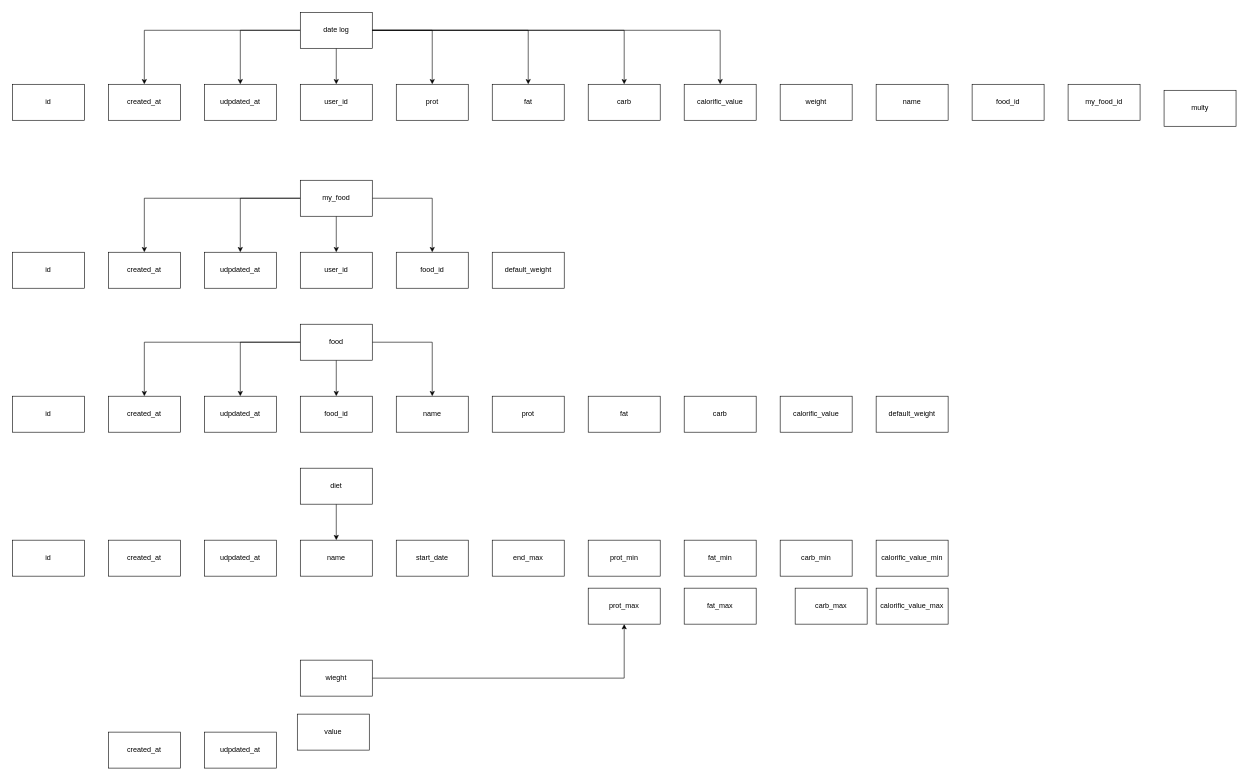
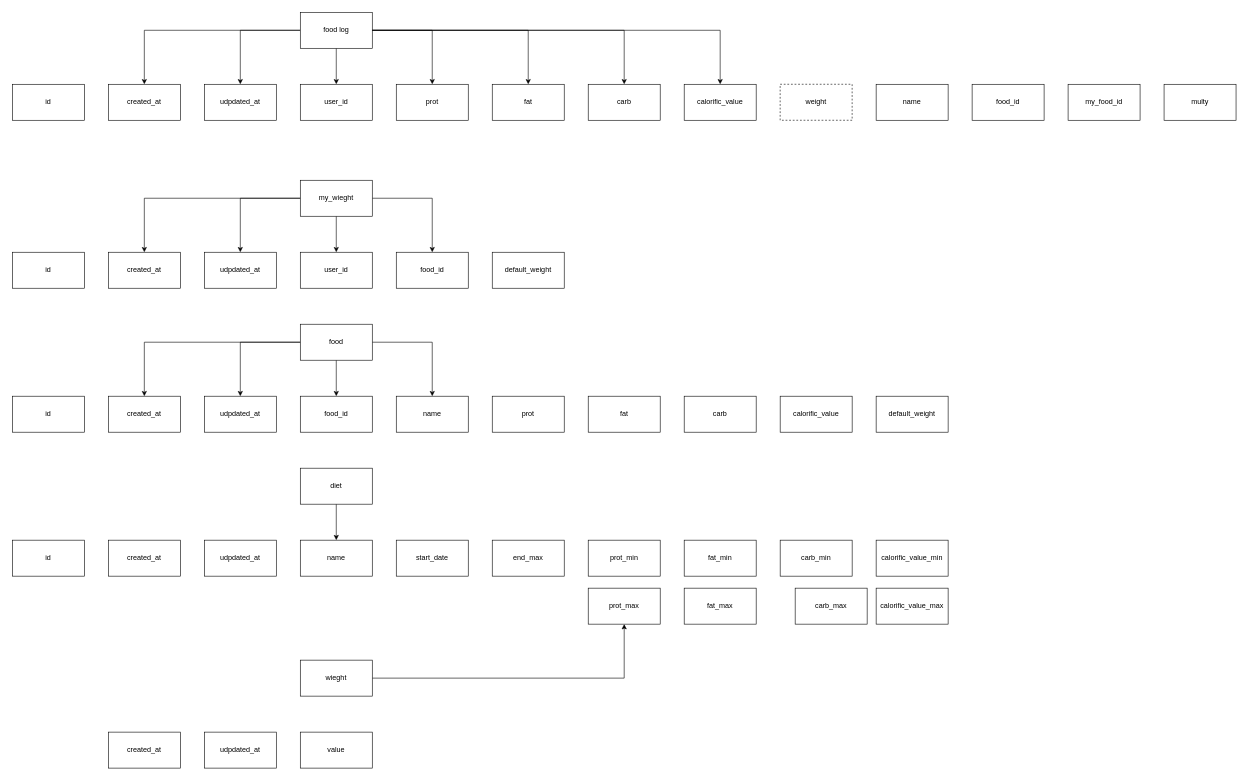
  <mxCell id="0" />
  <mxCell id="1" parent="0" />
  <mxCell id="2" value="" style="edgeStyle=orthogonalEdgeStyle;rounded=0;orthogonalLoop=1;jettySize=auto;html=1;" edge="1" parent="1" source="5" target="6"><mxGeometry relative="1" as="geometry" /></mxCell>
  <mxCell id="3" value="" style="edgeStyle=orthogonalEdgeStyle;rounded=0;orthogonalLoop=1;jettySize=auto;html=1;" edge="1" parent="1" source="5" target="7"><mxGeometry relative="1" as="geometry" /></mxCell>
  <mxCell id="4" value="" style="edgeStyle=orthogonalEdgeStyle;rounded=0;orthogonalLoop=1;jettySize=auto;html=1;" edge="1" parent="1" source="5" target="8"><mxGeometry relative="1" as="geometry" /></mxCell>
- <mxCell id="5" value="date log" style="rounded=0;whiteSpace=wrap;html=1;" vertex="1" parent="1"><mxGeometry x="500" y="20" width="120" height="60" as="geometry" /></mxCell>
+ <mxCell id="5" value="food log" style="rounded=0;whiteSpace=wrap;html=1;" vertex="1" parent="1"><mxGeometry x="500" y="20" width="120" height="60" as="geometry" /></mxCell>
  <mxCell id="6" value="created_at" style="rounded=0;whiteSpace=wrap;html=1;" vertex="1" parent="1"><mxGeometry x="180" y="140" width="120" height="60" as="geometry" /></mxCell>
  <mxCell id="7" value="udpdated_at" style="rounded=0;whiteSpace=wrap;html=1;" vertex="1" parent="1"><mxGeometry x="340" y="140" width="120" height="60" as="geometry" /></mxCell>
  <mxCell id="8" value="user_id" style="rounded=0;whiteSpace=wrap;html=1;" vertex="1" parent="1"><mxGeometry x="500" y="140" width="120" height="60" as="geometry" /></mxCell>
  <mxCell id="9" value="prot" style="rounded=0;whiteSpace=wrap;html=1;" vertex="1" parent="1"><mxGeometry x="660" y="140" width="120" height="60" as="geometry" /></mxCell>
  <mxCell id="10" value="fat" style="rounded=0;whiteSpace=wrap;html=1;" vertex="1" parent="1"><mxGeometry x="820" y="140" width="120" height="60" as="geometry" /></mxCell>
  <mxCell id="11" value="carb" style="rounded=0;whiteSpace=wrap;html=1;" vertex="1" parent="1"><mxGeometry x="980" y="140" width="120" height="60" as="geometry" /></mxCell>
  <mxCell id="12" value="" style="edgeStyle=orthogonalEdgeStyle;rounded=0;orthogonalLoop=1;jettySize=auto;html=1;exitX=1;exitY=0.5;exitDx=0;exitDy=0;entryX=0.5;entryY=0;entryDx=0;entryDy=0;" edge="1" parent="1" source="5" target="9"><mxGeometry relative="1" as="geometry"><mxPoint x="570" y="90" as="sourcePoint" /><mxPoint x="570" y="150" as="targetPoint" /></mxGeometry></mxCell>
  <mxCell id="13" value="" style="edgeStyle=orthogonalEdgeStyle;rounded=0;orthogonalLoop=1;jettySize=auto;html=1;exitX=1;exitY=0.5;exitDx=0;exitDy=0;" edge="1" parent="1" source="5" target="10"><mxGeometry relative="1" as="geometry"><mxPoint x="630" y="60" as="sourcePoint" /><mxPoint x="730" y="150" as="targetPoint" /></mxGeometry></mxCell>
  <mxCell id="14" value="" style="edgeStyle=orthogonalEdgeStyle;rounded=0;orthogonalLoop=1;jettySize=auto;html=1;exitX=1;exitY=0.5;exitDx=0;exitDy=0;entryX=0.5;entryY=0;entryDx=0;entryDy=0;" edge="1" parent="1" source="5" target="11"><mxGeometry relative="1" as="geometry"><mxPoint x="640" y="70" as="sourcePoint" /><mxPoint x="740" y="160" as="targetPoint" /></mxGeometry></mxCell>
  <mxCell id="15" value="calorific_value" style="rounded=0;whiteSpace=wrap;html=1;" vertex="1" parent="1"><mxGeometry x="1140" y="140" width="120" height="60" as="geometry" /></mxCell>
  <mxCell id="16" value="" style="edgeStyle=orthogonalEdgeStyle;rounded=0;orthogonalLoop=1;jettySize=auto;html=1;exitX=1;exitY=0.5;exitDx=0;exitDy=0;" edge="1" parent="1" source="5" target="15"><mxGeometry relative="1" as="geometry"><mxPoint x="630" y="60" as="sourcePoint" /><mxPoint x="1050" y="150" as="targetPoint" /></mxGeometry></mxCell>
- <mxCell id="17" value="weight" style="rounded=0;whiteSpace=wrap;html=1;" vertex="1" parent="1"><mxGeometry x="1300" y="140" width="120" height="60" as="geometry" /></mxCell>
+ <mxCell id="17" value="weight" style="rounded=0;whiteSpace=wrap;html=1;dashed=1;" vertex="1" parent="1"><mxGeometry x="1300" y="140" width="120" height="60" as="geometry" /></mxCell>
  <mxCell id="18" value="name" style="rounded=0;whiteSpace=wrap;html=1;" vertex="1" parent="1"><mxGeometry x="1460" y="140" width="120" height="60" as="geometry" /></mxCell>
  <mxCell id="19" value="food_id" style="rounded=0;whiteSpace=wrap;html=1;" vertex="1" parent="1"><mxGeometry x="1620" y="140" width="120" height="60" as="geometry" /></mxCell>
  <mxCell id="20" value="" style="edgeStyle=orthogonalEdgeStyle;rounded=0;orthogonalLoop=1;jettySize=auto;html=1;entryX=0.5;entryY=0;entryDx=0;entryDy=0;" edge="1" parent="1" source="23" target="26"><mxGeometry relative="1" as="geometry"><mxPoint x="560" y="440" as="targetPoint" /></mxGeometry></mxCell>
  <mxCell id="21" value="" style="edgeStyle=orthogonalEdgeStyle;rounded=0;orthogonalLoop=1;jettySize=auto;html=1;" edge="1" parent="1" source="23" target="25"><mxGeometry relative="1" as="geometry" /></mxCell>
  <mxCell id="22" value="" style="edgeStyle=orthogonalEdgeStyle;rounded=0;orthogonalLoop=1;jettySize=auto;html=1;" edge="1" parent="1" source="23" target="27"><mxGeometry relative="1" as="geometry" /></mxCell>
- <mxCell id="23" value="my_food" style="rounded=0;whiteSpace=wrap;html=1;" vertex="1" parent="1"><mxGeometry x="500" y="300" width="120" height="60" as="geometry" /></mxCell>
+ <mxCell id="23" value="my_wieght" style="rounded=0;whiteSpace=wrap;html=1;" vertex="1" parent="1"><mxGeometry x="500" y="300" width="120" height="60" as="geometry" /></mxCell>
  <mxCell id="24" value="created_at" style="rounded=0;whiteSpace=wrap;html=1;" vertex="1" parent="1"><mxGeometry x="180" y="420" width="120" height="60" as="geometry" /></mxCell>
  <mxCell id="25" value="udpdated_at" style="rounded=0;whiteSpace=wrap;html=1;" vertex="1" parent="1"><mxGeometry x="340" y="420" width="120" height="60" as="geometry" /></mxCell>
  <mxCell id="26" value="user_id" style="rounded=0;whiteSpace=wrap;html=1;" vertex="1" parent="1"><mxGeometry x="500" y="420" width="120" height="60" as="geometry" /></mxCell>
  <mxCell id="27" value="food_id" style="rounded=0;whiteSpace=wrap;html=1;" vertex="1" parent="1"><mxGeometry x="660" y="420" width="120" height="60" as="geometry" /></mxCell>
  <mxCell id="28" value="" style="edgeStyle=orthogonalEdgeStyle;rounded=0;orthogonalLoop=1;jettySize=auto;html=1;" edge="1" parent="1" source="31" target="34"><mxGeometry relative="1" as="geometry" /></mxCell>
  <mxCell id="29" value="" style="edgeStyle=orthogonalEdgeStyle;rounded=0;orthogonalLoop=1;jettySize=auto;html=1;" edge="1" parent="1" source="31" target="33"><mxGeometry relative="1" as="geometry" /></mxCell>
  <mxCell id="30" value="" style="edgeStyle=orthogonalEdgeStyle;rounded=0;orthogonalLoop=1;jettySize=auto;html=1;" edge="1" parent="1" source="31" target="35"><mxGeometry relative="1" as="geometry" /></mxCell>
  <mxCell id="31" value="&lt;div&gt;&lt;span style=&quot;background-color: transparent; color: light-dark(rgb(0, 0, 0), rgb(255, 255, 255));&quot;&gt;food&lt;/span&gt;&lt;/div&gt;" style="rounded=0;whiteSpace=wrap;html=1;" vertex="1" parent="1"><mxGeometry x="500" y="540" width="120" height="60" as="geometry" /></mxCell>
  <mxCell id="32" value="created_at" style="rounded=0;whiteSpace=wrap;html=1;" vertex="1" parent="1"><mxGeometry x="180" y="660" width="120" height="60" as="geometry" /></mxCell>
  <mxCell id="33" value="udpdated_at" style="rounded=0;whiteSpace=wrap;html=1;" vertex="1" parent="1"><mxGeometry x="340" y="660" width="120" height="60" as="geometry" /></mxCell>
  <mxCell id="34" value="food_id" style="rounded=0;whiteSpace=wrap;html=1;" vertex="1" parent="1"><mxGeometry x="500" y="660" width="120" height="60" as="geometry" /></mxCell>
  <mxCell id="35" value="name" style="rounded=0;whiteSpace=wrap;html=1;" vertex="1" parent="1"><mxGeometry x="660" y="660" width="120" height="60" as="geometry" /></mxCell>
  <mxCell id="36" value="" style="edgeStyle=orthogonalEdgeStyle;rounded=0;orthogonalLoop=1;jettySize=auto;html=1;entryX=0.5;entryY=0;entryDx=0;entryDy=0;exitX=0;exitY=0.5;exitDx=0;exitDy=0;" edge="1" parent="1" source="23" target="24"><mxGeometry relative="1" as="geometry"><mxPoint x="510" y="340" as="sourcePoint" /><mxPoint x="410" y="430" as="targetPoint" /></mxGeometry></mxCell>
  <mxCell id="37" value="" style="endArrow=classic;html=1;rounded=0;exitX=0;exitY=0.5;exitDx=0;exitDy=0;entryX=0.5;entryY=0;entryDx=0;entryDy=0;edgeStyle=orthogonalEdgeStyle;" edge="1" parent="1" source="31" target="32"><mxGeometry width="50" height="50" relative="1" as="geometry"><mxPoint x="840" y="440" as="sourcePoint" /><mxPoint x="890" y="390" as="targetPoint" /></mxGeometry></mxCell>
  <mxCell id="38" value="" style="edgeStyle=orthogonalEdgeStyle;rounded=0;orthogonalLoop=1;jettySize=auto;html=1;" edge="1" parent="1" source="39" target="54"><mxGeometry relative="1" as="geometry" /></mxCell>
  <mxCell id="39" value="wieght" style="rounded=0;whiteSpace=wrap;html=1;" vertex="1" parent="1"><mxGeometry x="500" y="1100" width="120" height="60" as="geometry" /></mxCell>
- <mxCell id="40" value="value" style="rounded=0;whiteSpace=wrap;html=1;" vertex="1" parent="1"><mxGeometry x="495" y="1190" width="120" height="60" as="geometry" /></mxCell>
+ <mxCell id="40" value="value" style="rounded=0;whiteSpace=wrap;html=1;" vertex="1" parent="1"><mxGeometry x="500" y="1220" width="120" height="60" as="geometry" /></mxCell>
  <mxCell id="41" value="created_at" style="rounded=0;whiteSpace=wrap;html=1;" vertex="1" parent="1"><mxGeometry x="180" y="1220" width="120" height="60" as="geometry" /></mxCell>
  <mxCell id="42" value="udpdated_at" style="rounded=0;whiteSpace=wrap;html=1;" vertex="1" parent="1"><mxGeometry x="340" y="1220" width="120" height="60" as="geometry" /></mxCell>
  <mxCell id="43" value="" style="edgeStyle=orthogonalEdgeStyle;rounded=0;orthogonalLoop=1;jettySize=auto;html=1;" edge="1" parent="1" source="44" target="45"><mxGeometry relative="1" as="geometry" /></mxCell>
  <mxCell id="44" value="diet" style="rounded=0;whiteSpace=wrap;html=1;" vertex="1" parent="1"><mxGeometry x="500" y="780" width="120" height="60" as="geometry" /></mxCell>
  <mxCell id="45" value="name" style="rounded=0;whiteSpace=wrap;html=1;" vertex="1" parent="1"><mxGeometry x="500" y="900" width="120" height="60" as="geometry" /></mxCell>
  <mxCell id="46" value="created_at" style="rounded=0;whiteSpace=wrap;html=1;" vertex="1" parent="1"><mxGeometry x="180" y="900" width="120" height="60" as="geometry" /></mxCell>
  <mxCell id="47" value="udpdated_at" style="rounded=0;whiteSpace=wrap;html=1;" vertex="1" parent="1"><mxGeometry x="340" y="900" width="120" height="60" as="geometry" /></mxCell>
  <mxCell id="48" value="start_date" style="rounded=0;whiteSpace=wrap;html=1;" vertex="1" parent="1"><mxGeometry x="660" y="900" width="120" height="60" as="geometry" /></mxCell>
  <mxCell id="49" value="end_max" style="rounded=0;whiteSpace=wrap;html=1;" vertex="1" parent="1"><mxGeometry x="820" y="900" width="120" height="60" as="geometry" /></mxCell>
  <mxCell id="50" value="prot_min" style="rounded=0;whiteSpace=wrap;html=1;" vertex="1" parent="1"><mxGeometry x="980" y="900" width="120" height="60" as="geometry" /></mxCell>
  <mxCell id="51" value="fat_min" style="rounded=0;whiteSpace=wrap;html=1;" vertex="1" parent="1"><mxGeometry x="1140" y="900" width="120" height="60" as="geometry" /></mxCell>
  <mxCell id="52" value="carb_min" style="rounded=0;whiteSpace=wrap;html=1;" vertex="1" parent="1"><mxGeometry x="1300" y="900" width="120" height="60" as="geometry" /></mxCell>
  <mxCell id="53" value="calorific_value_min" style="rounded=0;whiteSpace=wrap;html=1;" vertex="1" parent="1"><mxGeometry x="1460" y="900" width="120" height="60" as="geometry" /></mxCell>
  <mxCell id="54" value="prot_max" style="rounded=0;whiteSpace=wrap;html=1;" vertex="1" parent="1"><mxGeometry x="980" y="980" width="120" height="60" as="geometry" /></mxCell>
  <mxCell id="55" value="fat_max" style="rounded=0;whiteSpace=wrap;html=1;" vertex="1" parent="1"><mxGeometry x="1140" y="980" width="120" height="60" as="geometry" /></mxCell>
  <mxCell id="56" value="carb_max" style="rounded=0;whiteSpace=wrap;html=1;" vertex="1" parent="1"><mxGeometry x="1325" y="980" width="120" height="60" as="geometry" /></mxCell>
  <mxCell id="57" value="calorific_value_max" style="rounded=0;whiteSpace=wrap;html=1;" vertex="1" parent="1"><mxGeometry x="1460" y="980" width="120" height="60" as="geometry" /></mxCell>
- <mxCell id="58" value="multy" style="rounded=0;whiteSpace=wrap;html=1;" vertex="1" parent="1"><mxGeometry x="1940" y="150" width="120" height="60" as="geometry" /></mxCell>
+ <mxCell id="58" value="multy" style="rounded=0;whiteSpace=wrap;html=1;" vertex="1" parent="1"><mxGeometry x="1940" y="140" width="120" height="60" as="geometry" /></mxCell>
  <mxCell id="59" value="prot" style="rounded=0;whiteSpace=wrap;html=1;" vertex="1" parent="1"><mxGeometry x="820" y="660" width="120" height="60" as="geometry" /></mxCell>
  <mxCell id="60" value="fat" style="rounded=0;whiteSpace=wrap;html=1;" vertex="1" parent="1"><mxGeometry x="980" y="660" width="120" height="60" as="geometry" /></mxCell>
  <mxCell id="61" value="carb" style="rounded=0;whiteSpace=wrap;html=1;" vertex="1" parent="1"><mxGeometry x="1140" y="660" width="120" height="60" as="geometry" /></mxCell>
  <mxCell id="62" value="calorific_value" style="rounded=0;whiteSpace=wrap;html=1;" vertex="1" parent="1"><mxGeometry x="1300" y="660" width="120" height="60" as="geometry" /></mxCell>
  <mxCell id="63" value="default_weight" style="rounded=0;whiteSpace=wrap;html=1;" vertex="1" parent="1"><mxGeometry x="1460" y="660" width="120" height="60" as="geometry" /></mxCell>
  <mxCell id="64" value="default_weight" style="rounded=0;whiteSpace=wrap;html=1;" vertex="1" parent="1"><mxGeometry x="820" y="420" width="120" height="60" as="geometry" /></mxCell>
  <mxCell id="65" value="id" style="rounded=0;whiteSpace=wrap;html=1;" vertex="1" parent="1"><mxGeometry x="20" y="140" width="120" height="60" as="geometry" /></mxCell>
  <mxCell id="66" value="id" style="rounded=0;whiteSpace=wrap;html=1;" vertex="1" parent="1"><mxGeometry x="20" y="420" width="120" height="60" as="geometry" /></mxCell>
  <mxCell id="67" value="id" style="rounded=0;whiteSpace=wrap;html=1;" vertex="1" parent="1"><mxGeometry x="20" y="660" width="120" height="60" as="geometry" /></mxCell>
  <mxCell id="68" value="my_food_id" style="rounded=0;whiteSpace=wrap;html=1;" vertex="1" parent="1"><mxGeometry x="1780" y="140" width="120" height="60" as="geometry" /></mxCell>
  <mxCell id="69" value="id" style="rounded=0;whiteSpace=wrap;html=1;" vertex="1" parent="1"><mxGeometry x="20" y="900" width="120" height="60" as="geometry" /></mxCell>
